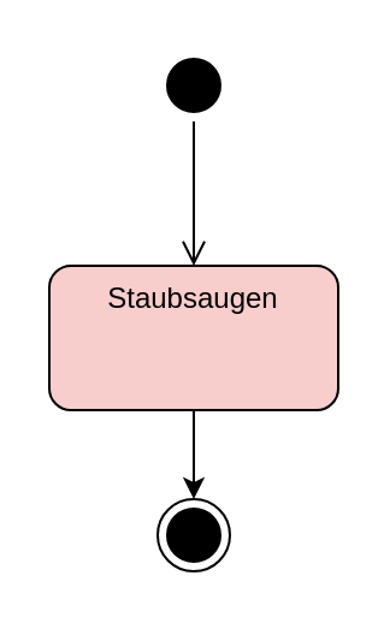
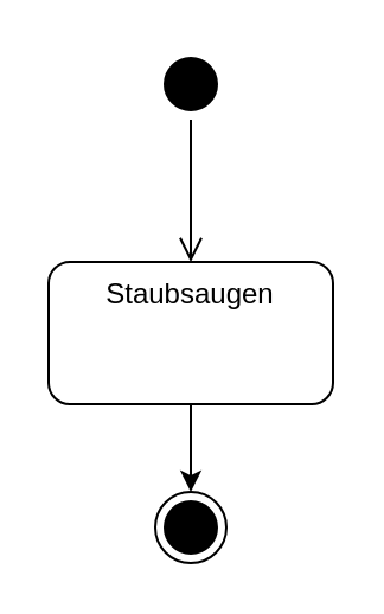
  <mxCell id="0" />
  <mxCell id="1" parent="0" />
  <mxCell id="2" value="" style="ellipse;html=1;shape=startState;fillColor=#000000;strokeColor=#000000;" vertex="1" parent="1"><mxGeometry x="65" y="20" width="30" height="30" as="geometry" /></mxCell>
  <mxCell id="3" value="" style="edgeStyle=orthogonalEdgeStyle;html=1;verticalAlign=bottom;endArrow=open;endSize=8;strokeColor=#000000;rounded=0;" edge="1" parent="1" source="2"><mxGeometry relative="1" as="geometry"><mxPoint x="80" y="110" as="targetPoint" /></mxGeometry></mxCell>
  <mxCell id="4" style="edgeStyle=orthogonalEdgeStyle;rounded=0;orthogonalLoop=1;jettySize=auto;html=1;exitX=0.5;exitY=1;exitDx=0;exitDy=0;entryX=0.5;entryY=0;entryDx=0;entryDy=0;" edge="1" parent="1" source="5" target="6"><mxGeometry relative="1" as="geometry" /></mxCell>
- <mxCell id="5" value="Staubsaugen" style="rounded=1;whiteSpace=wrap;html=1;verticalAlign=top;fillColor=#f8cecc;" vertex="1" parent="1"><mxGeometry x="20" y="110" width="120" height="60" as="geometry" /></mxCell>
+ <mxCell id="5" value="Staubsaugen" style="rounded=1;whiteSpace=wrap;html=1;verticalAlign=top;" vertex="1" parent="1"><mxGeometry x="20" y="110" width="120" height="60" as="geometry" /></mxCell>
  <mxCell id="6" value="" style="ellipse;html=1;shape=endState;fillColor=#000000;strokeColor=#000000;" vertex="1" parent="1"><mxGeometry x="65" y="207" width="30" height="30" as="geometry" /></mxCell>
